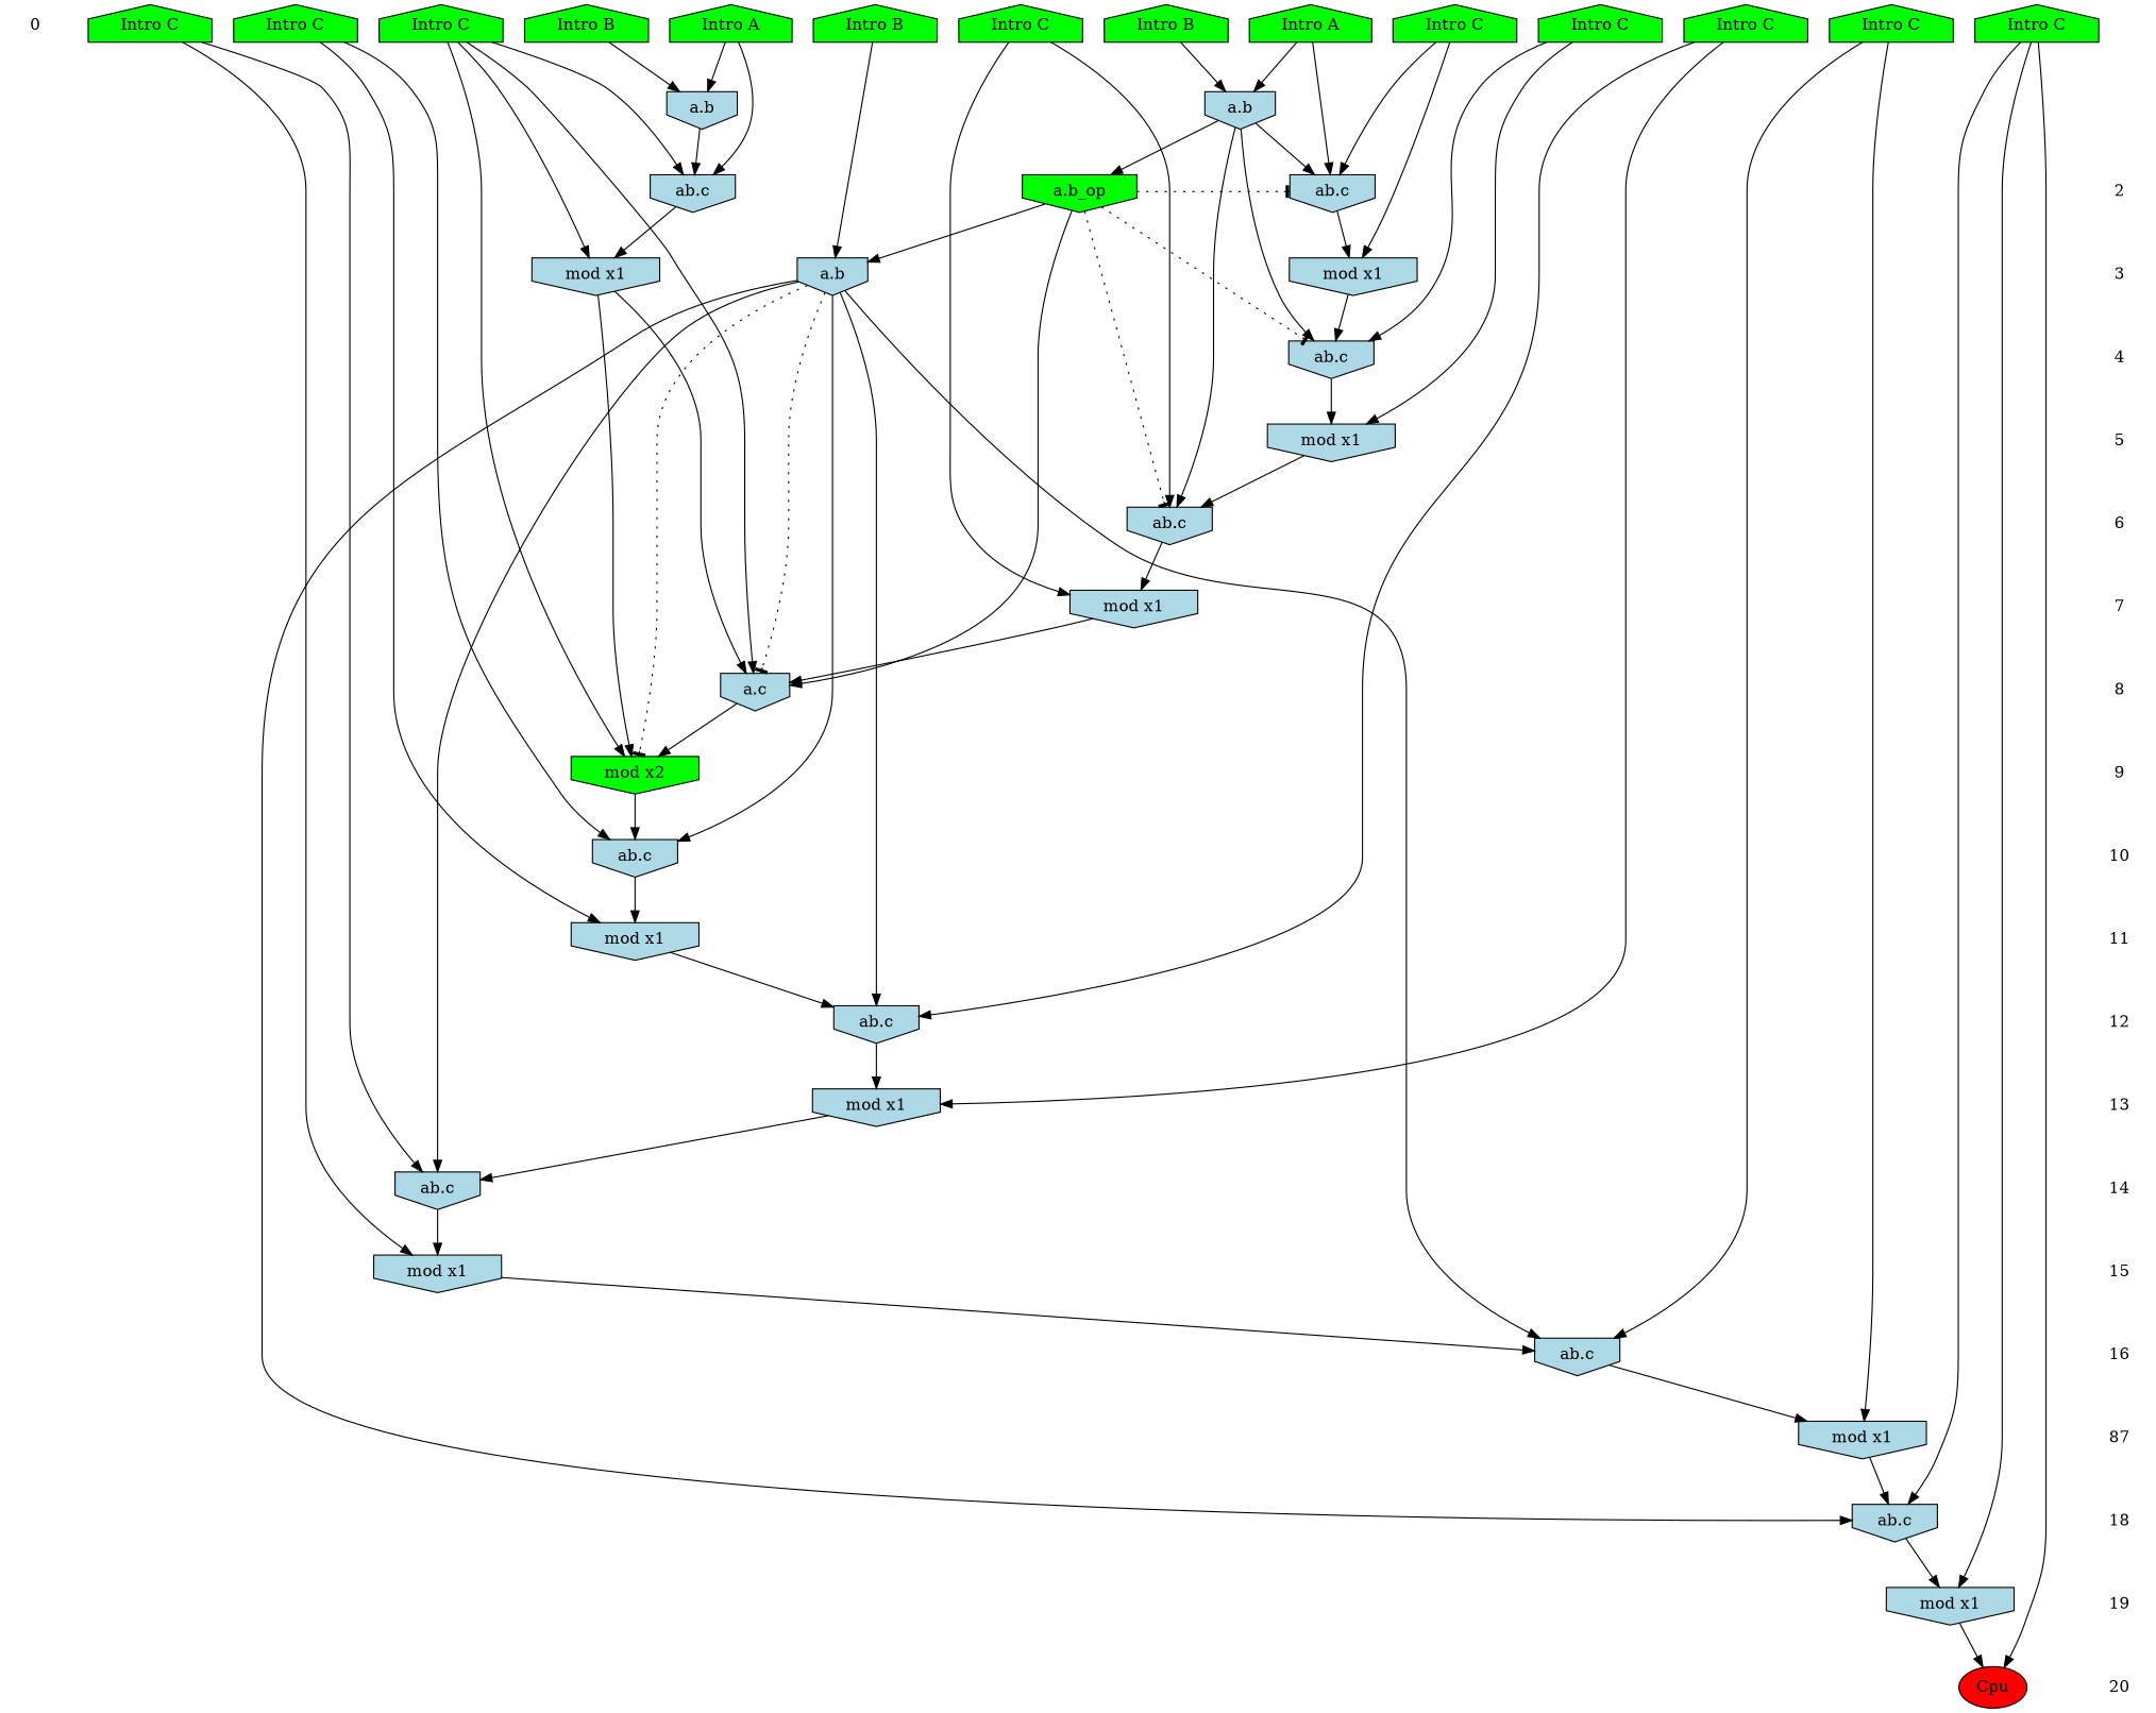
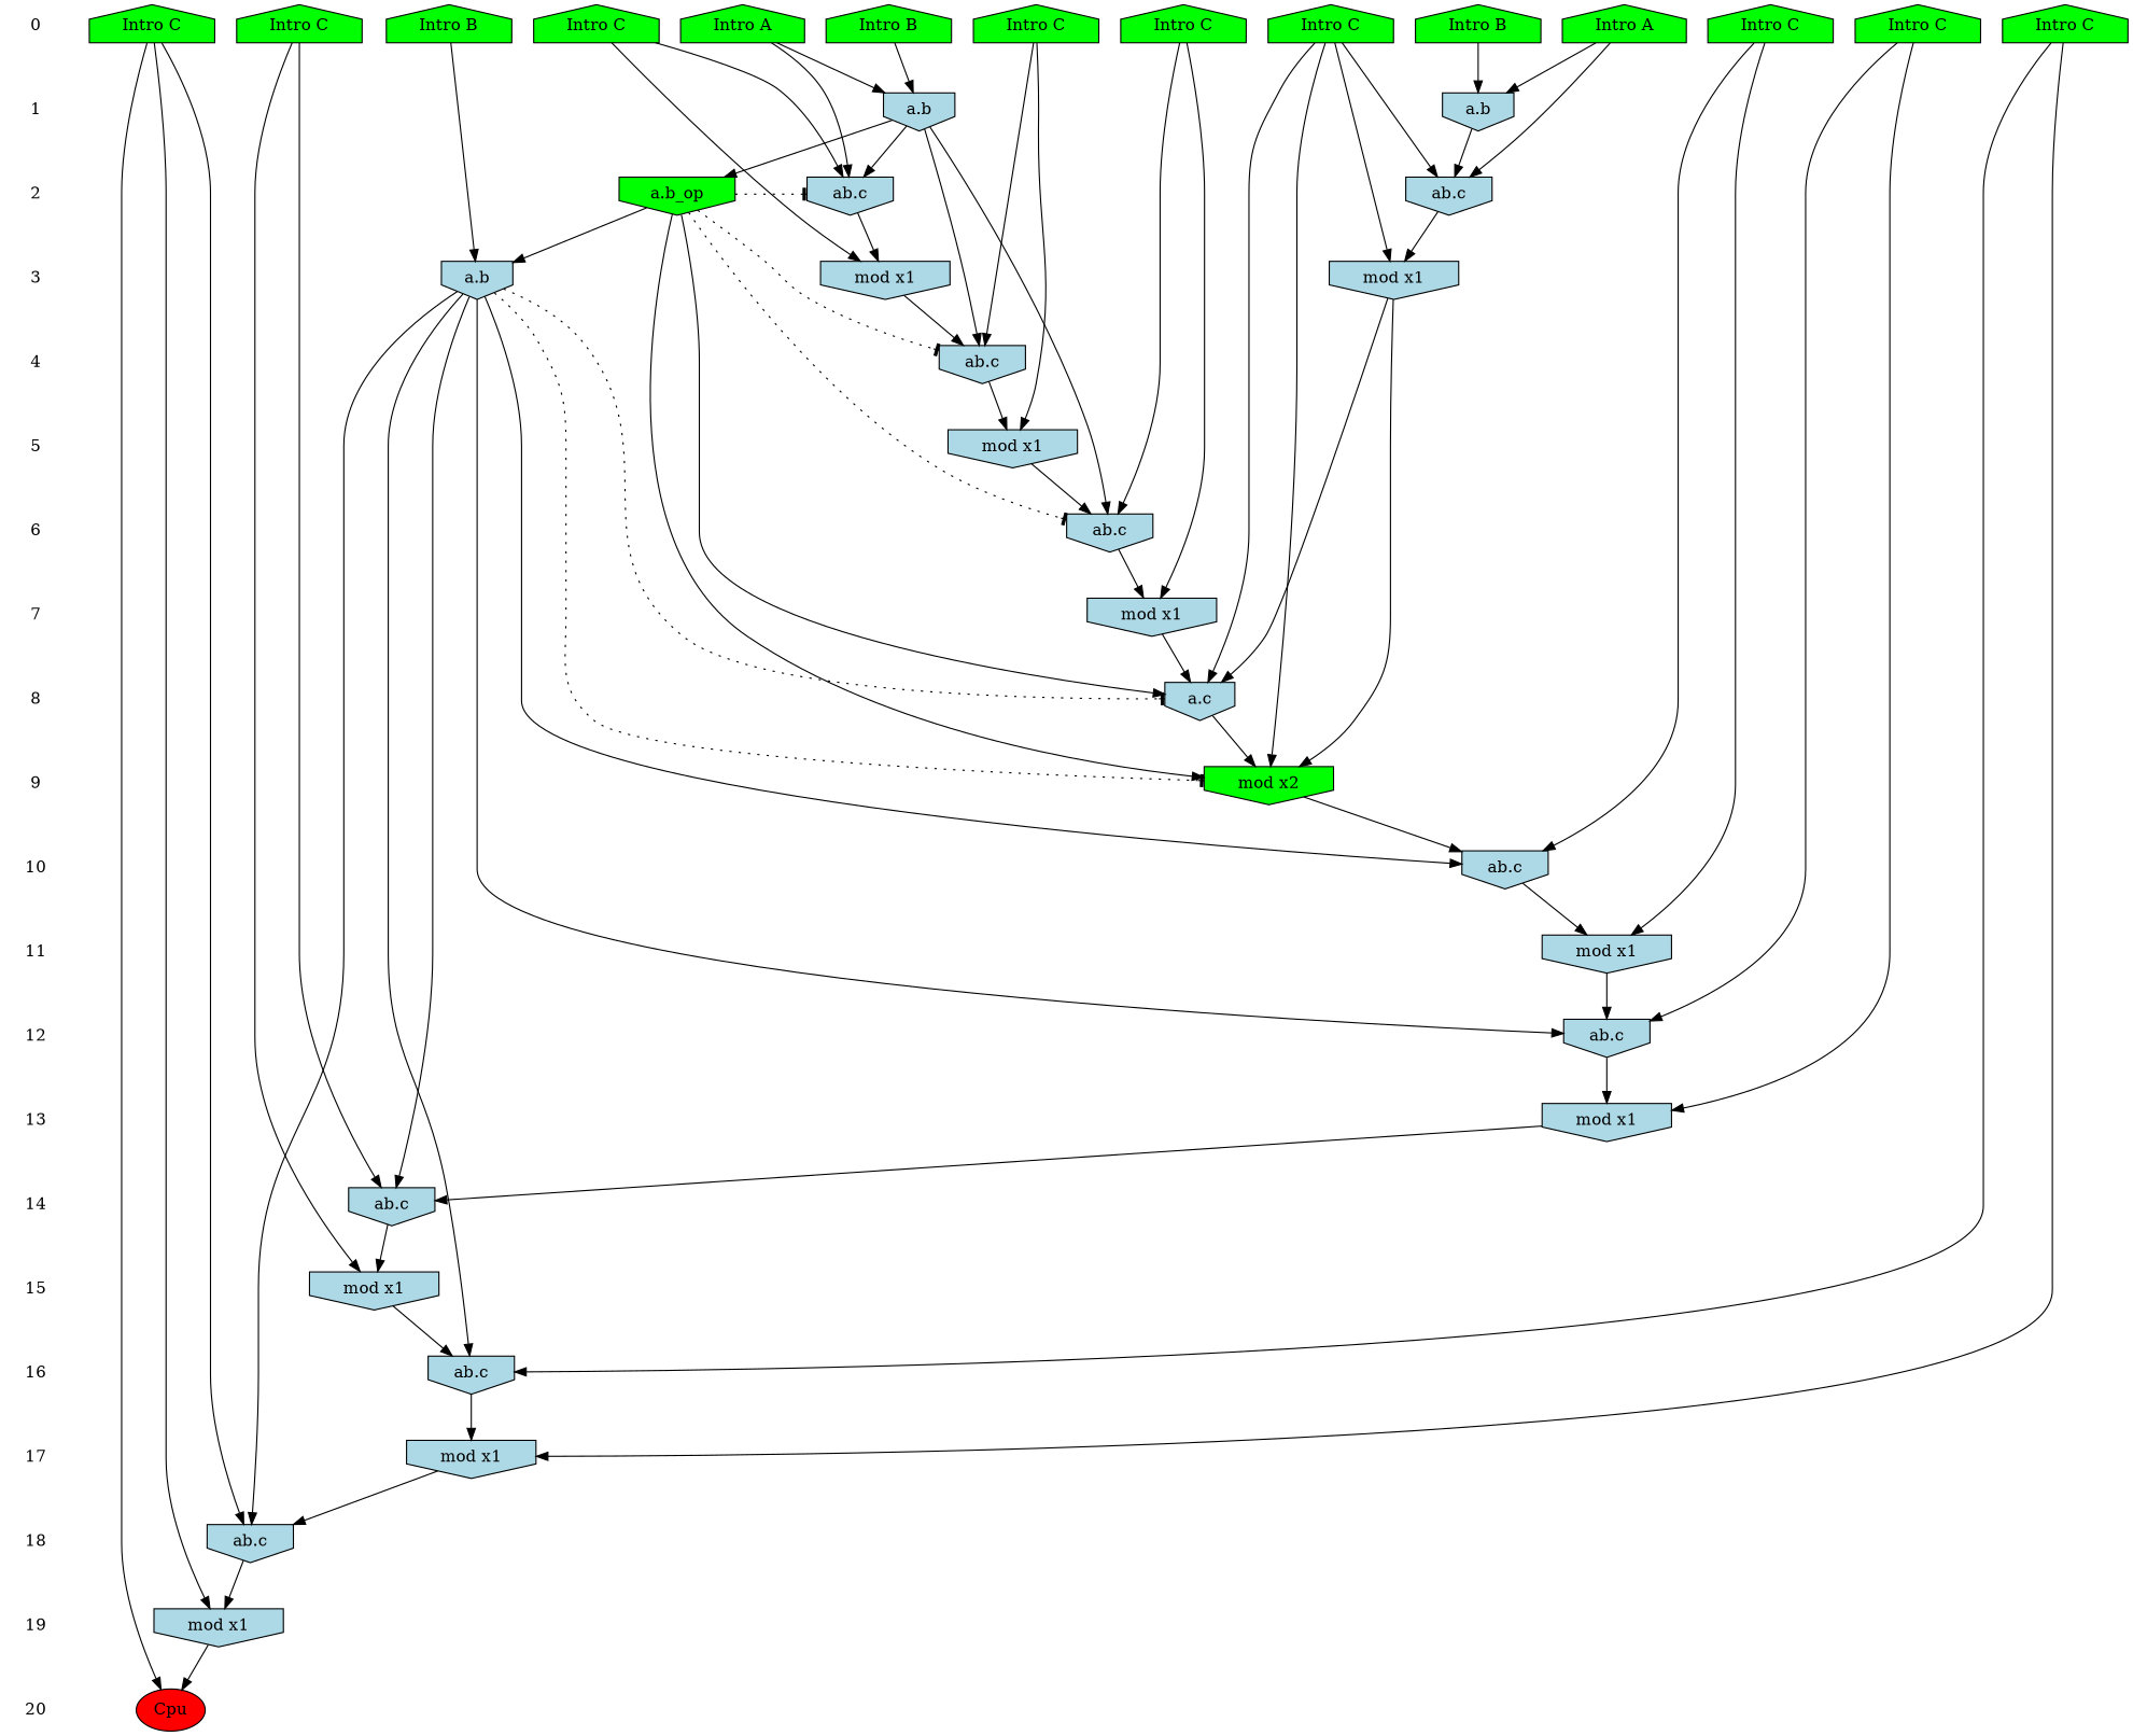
  digraph {
    ranksep=.5
    node [shape=invhouse fillcolor=lightblue style=filled]
    0 [shape=plaintext fillcolor="" style=""]
    n2 [fillcolor=green label="Intro B" shape=house]
    n3 [fillcolor=green label="Intro B" shape=house]
    n4 [fillcolor=green label="Intro A" shape=house]
    n5 [fillcolor=green label="Intro B" shape=house]
    n6 [fillcolor=green label="Intro A" shape=house]
    n7 [fillcolor=green label="Intro C" shape=house]
    n8 [fillcolor=green label="Intro C" shape=house]
    n9 [fillcolor=green label="Intro C" shape=house]
    n10 [fillcolor=green label="Intro C" shape=house]
    n11 [fillcolor=green label="Intro C" shape=house]
    n12 [fillcolor=green label="Intro C" shape=house]
    n13 [fillcolor=green label="Intro C" shape=house]
    n14 [fillcolor=green label="Intro C" shape=house]
    n15 [fillcolor=green label="Intro C" shape=house]
+   1 [shape=plaintext fillcolor="" style=""]
    n17 [label="a.b"]
    n18 [label="a.b"]
    2 [shape=plaintext fillcolor="" style=""]
    n20 [label="ab.c"]
    n21 [label="ab.c"]
    n22 [fillcolor=green label="a.b_op"]
    3 [shape=plaintext fillcolor="" style=""]
    n24 [label="mod x1"]
    n25 [label="mod x1"]
    n26 [label="a.b"]
    4 [shape=plaintext fillcolor="" style=""]
    n28 [label="ab.c"]
    5 [shape=plaintext fillcolor="" style=""]
    n30 [label="mod x1"]
    6 [shape=plaintext fillcolor="" style=""]
    n32 [label="ab.c"]
    7 [shape=plaintext fillcolor="" style=""]
    n34 [label="mod x1"]
    15 [shape=plaintext fillcolor="" style=""]
    n36 [label="mod x1"]
    8 [shape=plaintext fillcolor="" style=""]
    n38 [label="a.c"]
    9 [shape=plaintext fillcolor="" style=""]
    n40 [fillcolor=green label="mod x2"]
    10 [shape=plaintext fillcolor="" style=""]
    n42 [label="ab.c"]
    11 [shape=plaintext fillcolor="" style=""]
    n44 [label="mod x1"]
    12 [shape=plaintext fillcolor="" style=""]
    n46 [label="ab.c"]
    13 [shape=plaintext fillcolor="" style=""]
    n48 [label="mod x1"]
    14 [shape=plaintext fillcolor="" style=""]
    n50 [label="ab.c"]
    16 [shape=plaintext fillcolor="" style=""]
    n52 [label="ab.c"]
-   17 [shape=plaintext label=87 fillcolor="" style=""]
+   17 [shape=plaintext fillcolor="" style=""]
    n54 [label="mod x1"]
    18 [shape=plaintext fillcolor="" style=""]
    n56 [label="ab.c"]
    19 [shape=plaintext fillcolor="" style=""]
    n58 [label="mod x1"]
    20 [shape=plaintext fillcolor="" style=""]
    n60 [fillcolor=red label=Cpu shape=""]
    subgraph sub_1 {
      rank=same
      0
      n2
      n3
      n4
      n5
      n6
      n7
      n8
      n9
      n10
      n11
      n12
      n13
      n14
      n15
    }
    subgraph sub_2 {
      rank=same
+     1
      n17
      n18
    }
    subgraph sub_3 {
      rank=same
      2
      n20
      n21
      n22
    }
    subgraph sub_4 {
      rank=same
      3
      n24
      n25
      n26
    }
    subgraph sub_5 {
      rank=same
      4
      n28
    }
    subgraph sub_6 {
      rank=same
      5
      n30
    }
    subgraph sub_7 {
      rank=same
      6
      n32
    }
    subgraph sub_8 {
      rank=same
      7
      n34
    }
    subgraph sub_9 {
      rank=same
      15
      n36
    }
    subgraph sub_10 {
      rank=same
      8
      n38
    }
    subgraph sub_11 {
      rank=same
      9
      n40
    }
    subgraph sub_12 {
      rank=same
      10
      n42
    }
    subgraph sub_13 {
      rank=same
      11
      n44
    }
    subgraph sub_14 {
      rank=same
      12
      n46
    }
    subgraph sub_15 {
      rank=same
      13
      n48
    }
    subgraph sub_16 {
      rank=same
      14
      n50
    }
    subgraph sub_17 {
      rank=same
      16
      n52
    }
    subgraph sub_18 {
      rank=same
      17
      n54
    }
    subgraph sub_19 {
      rank=same
      18
      n56
    }
    subgraph sub_20 {
      rank=same
      19
      n58
    }
    subgraph sub_21 {
      rank=same
      20
      n60
    }
+   0 -> 1 [style=invis]
    n2 -> n17
    n3 -> n26
    n4 -> n17
    n4 -> n20
    n5 -> n18
    n6 -> n18
    n6 -> n21
    n7 -> n20
    n7 -> n24
    n8 -> n28
    n8 -> n30
    n9 -> n56
    n9 -> n58
    n9 -> n60
    n10 -> n36
    n10 -> n50
    n11 -> n21
    n11 -> n25
    n11 -> n38
    n11 -> n40
    n12 -> n46
    n12 -> n48
    n13 -> n52
    n13 -> n54
    n14 -> n42
    n14 -> n44
    n15 -> n32
    n15 -> n34
+   1 -> 2 [style=invis]
    n17 -> n20
    n17 -> n22
    n17 -> n28
    n17 -> n32
    n18 -> n21
    2 -> 3 [style=invis]
    n20 -> n24
    n21 -> n25
    n22 -> n20 [arrowhead=tee style=dotted]
    n22 -> n26
    n22 -> n28 [arrowhead=tee style=dotted]
    n22 -> n32 [arrowhead=tee style=dotted]
    n22 -> n38
+   n22 -> n40
    3 -> 4 [style=invis]
    n24 -> n28
    n25 -> n38
    n25 -> n40
    n26 -> n38 [arrowhead=tee style=dotted]
    n26 -> n40 [arrowhead=tee style=dotted]
    n26 -> n42
    n26 -> n46
    n26 -> n50
    n26 -> n52
    n26 -> n56
    4 -> 5 [style=invis]
    n28 -> n30
    5 -> 6 [style=invis]
    n30 -> n32
    6 -> 7 [style=invis]
    n32 -> n34
    7 -> 8 [style=invis]
    n34 -> n38
    15 -> 16 [style=invis]
    n36 -> n52
    8 -> 9 [style=invis]
    n38 -> n40
    9 -> 10 [style=invis]
    n40 -> n42
    10 -> 11 [style=invis]
    n42 -> n44
    11 -> 12 [style=invis]
    n44 -> n46
    12 -> 13 [style=invis]
    n46 -> n48
    13 -> 14 [style=invis]
    n48 -> n50
    14 -> 15 [style=invis]
    n50 -> n36
    16 -> 17 [style=invis]
    n52 -> n54
    17 -> 18 [style=invis]
    n54 -> n56
    18 -> 19 [style=invis]
    n56 -> n58
    19 -> 20 [style=invis]
    n58 -> n60
  }
